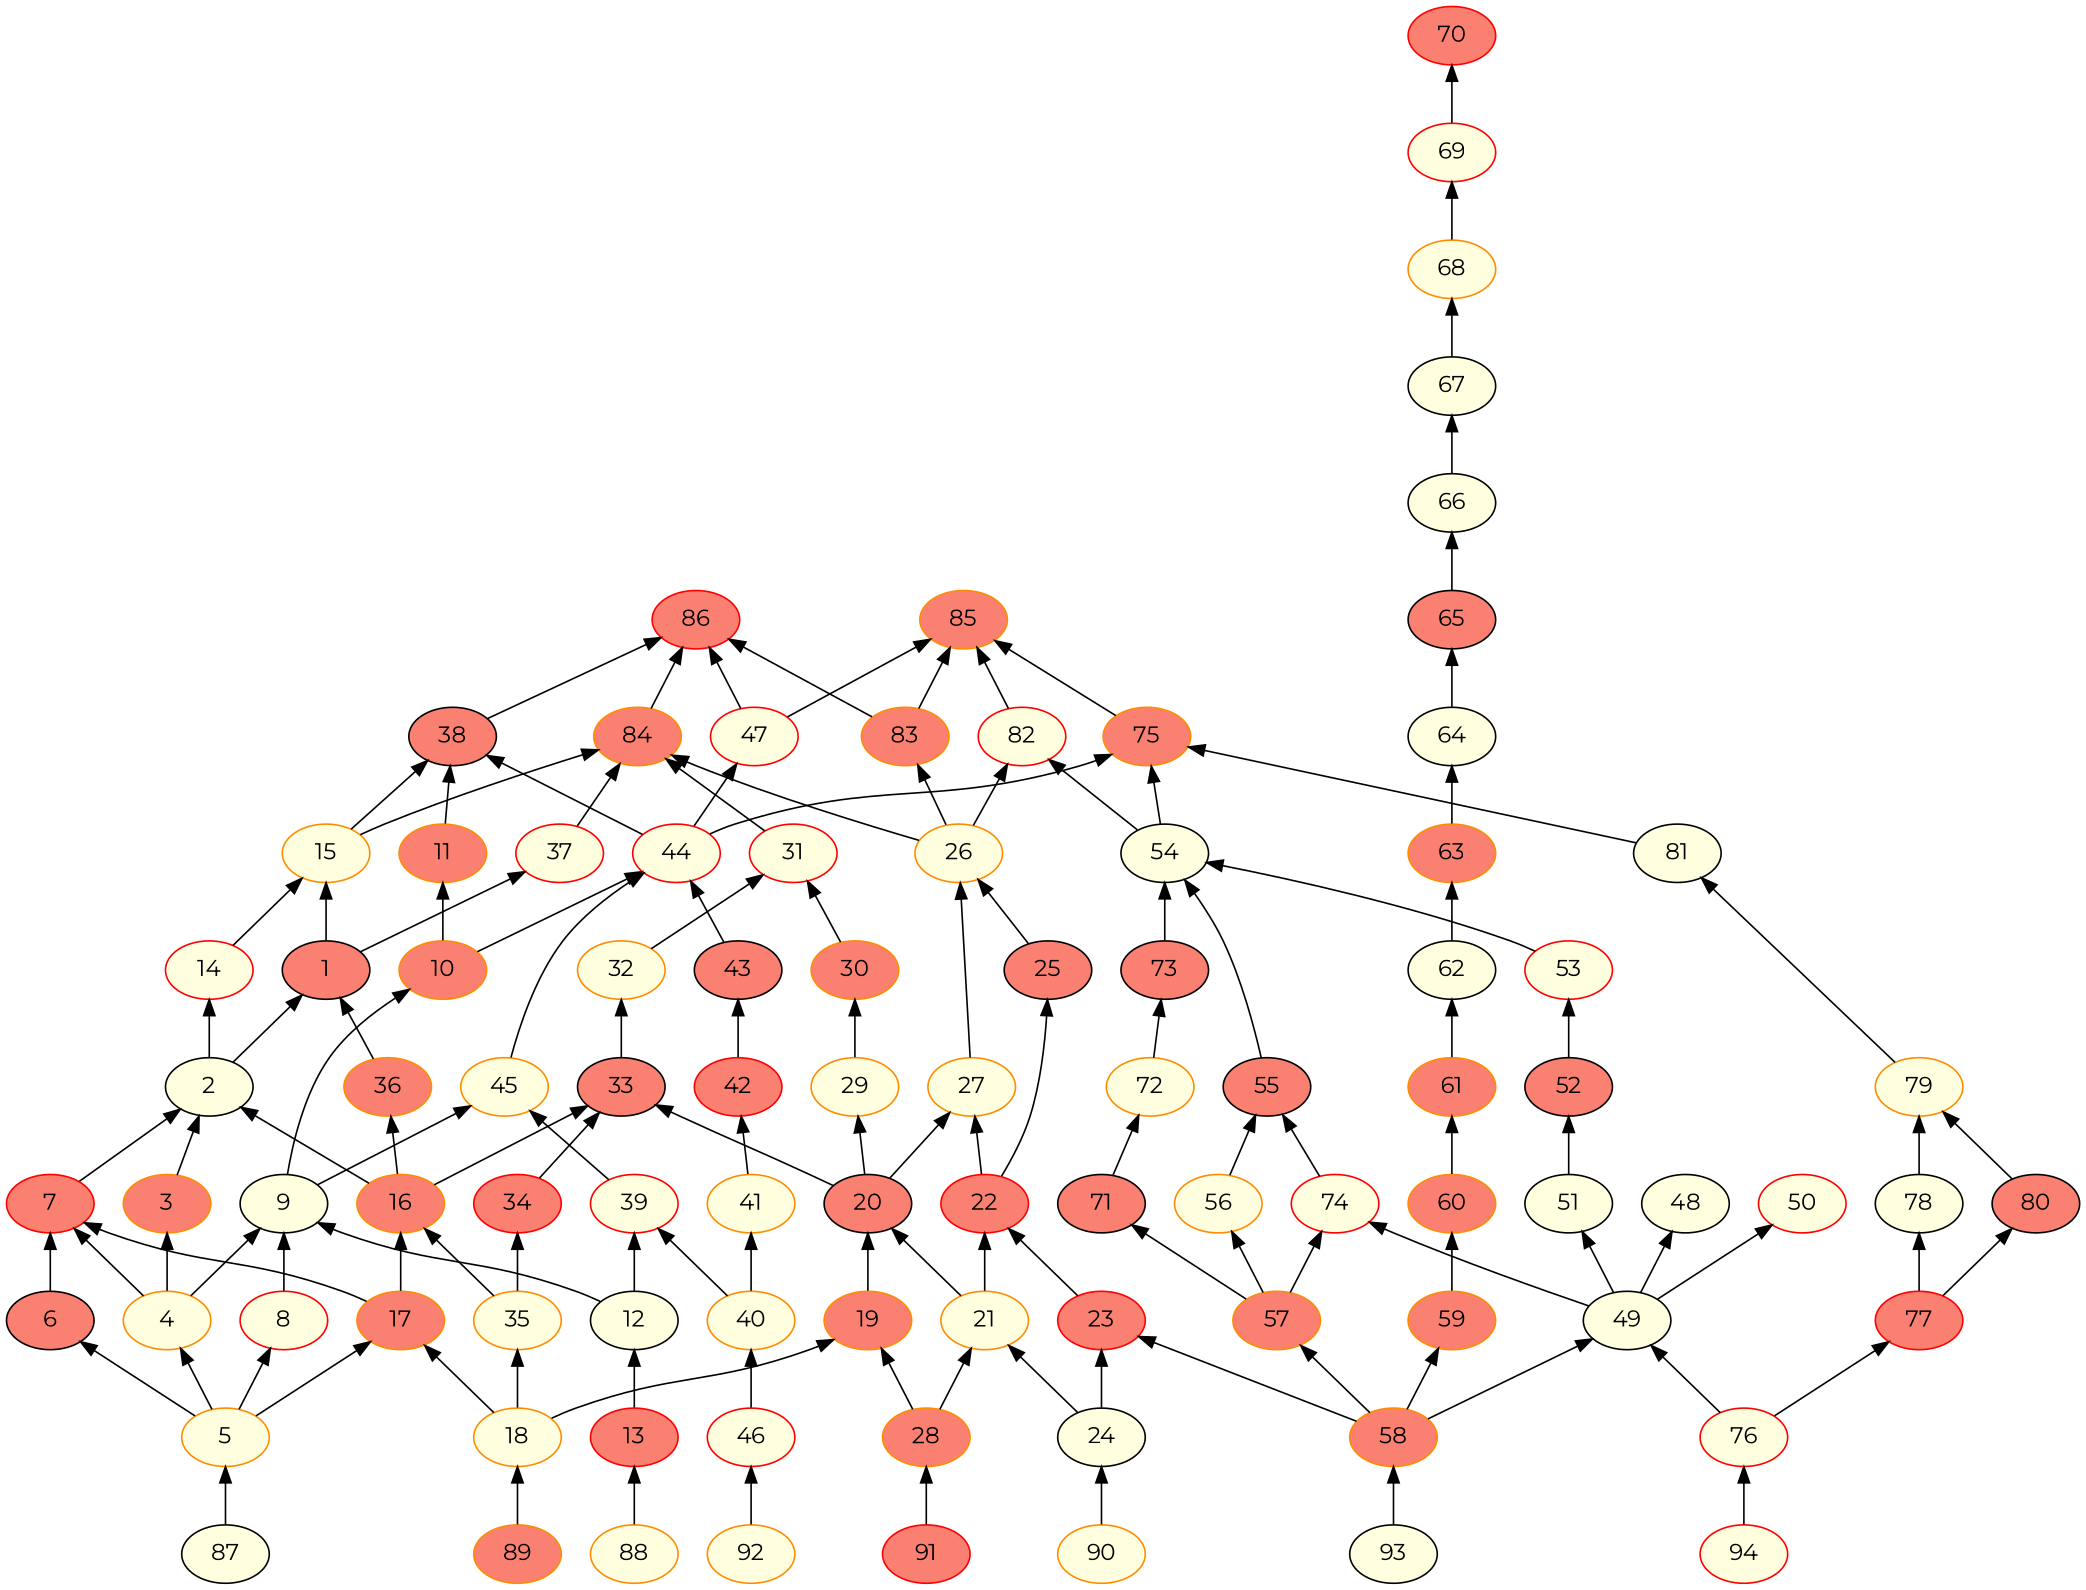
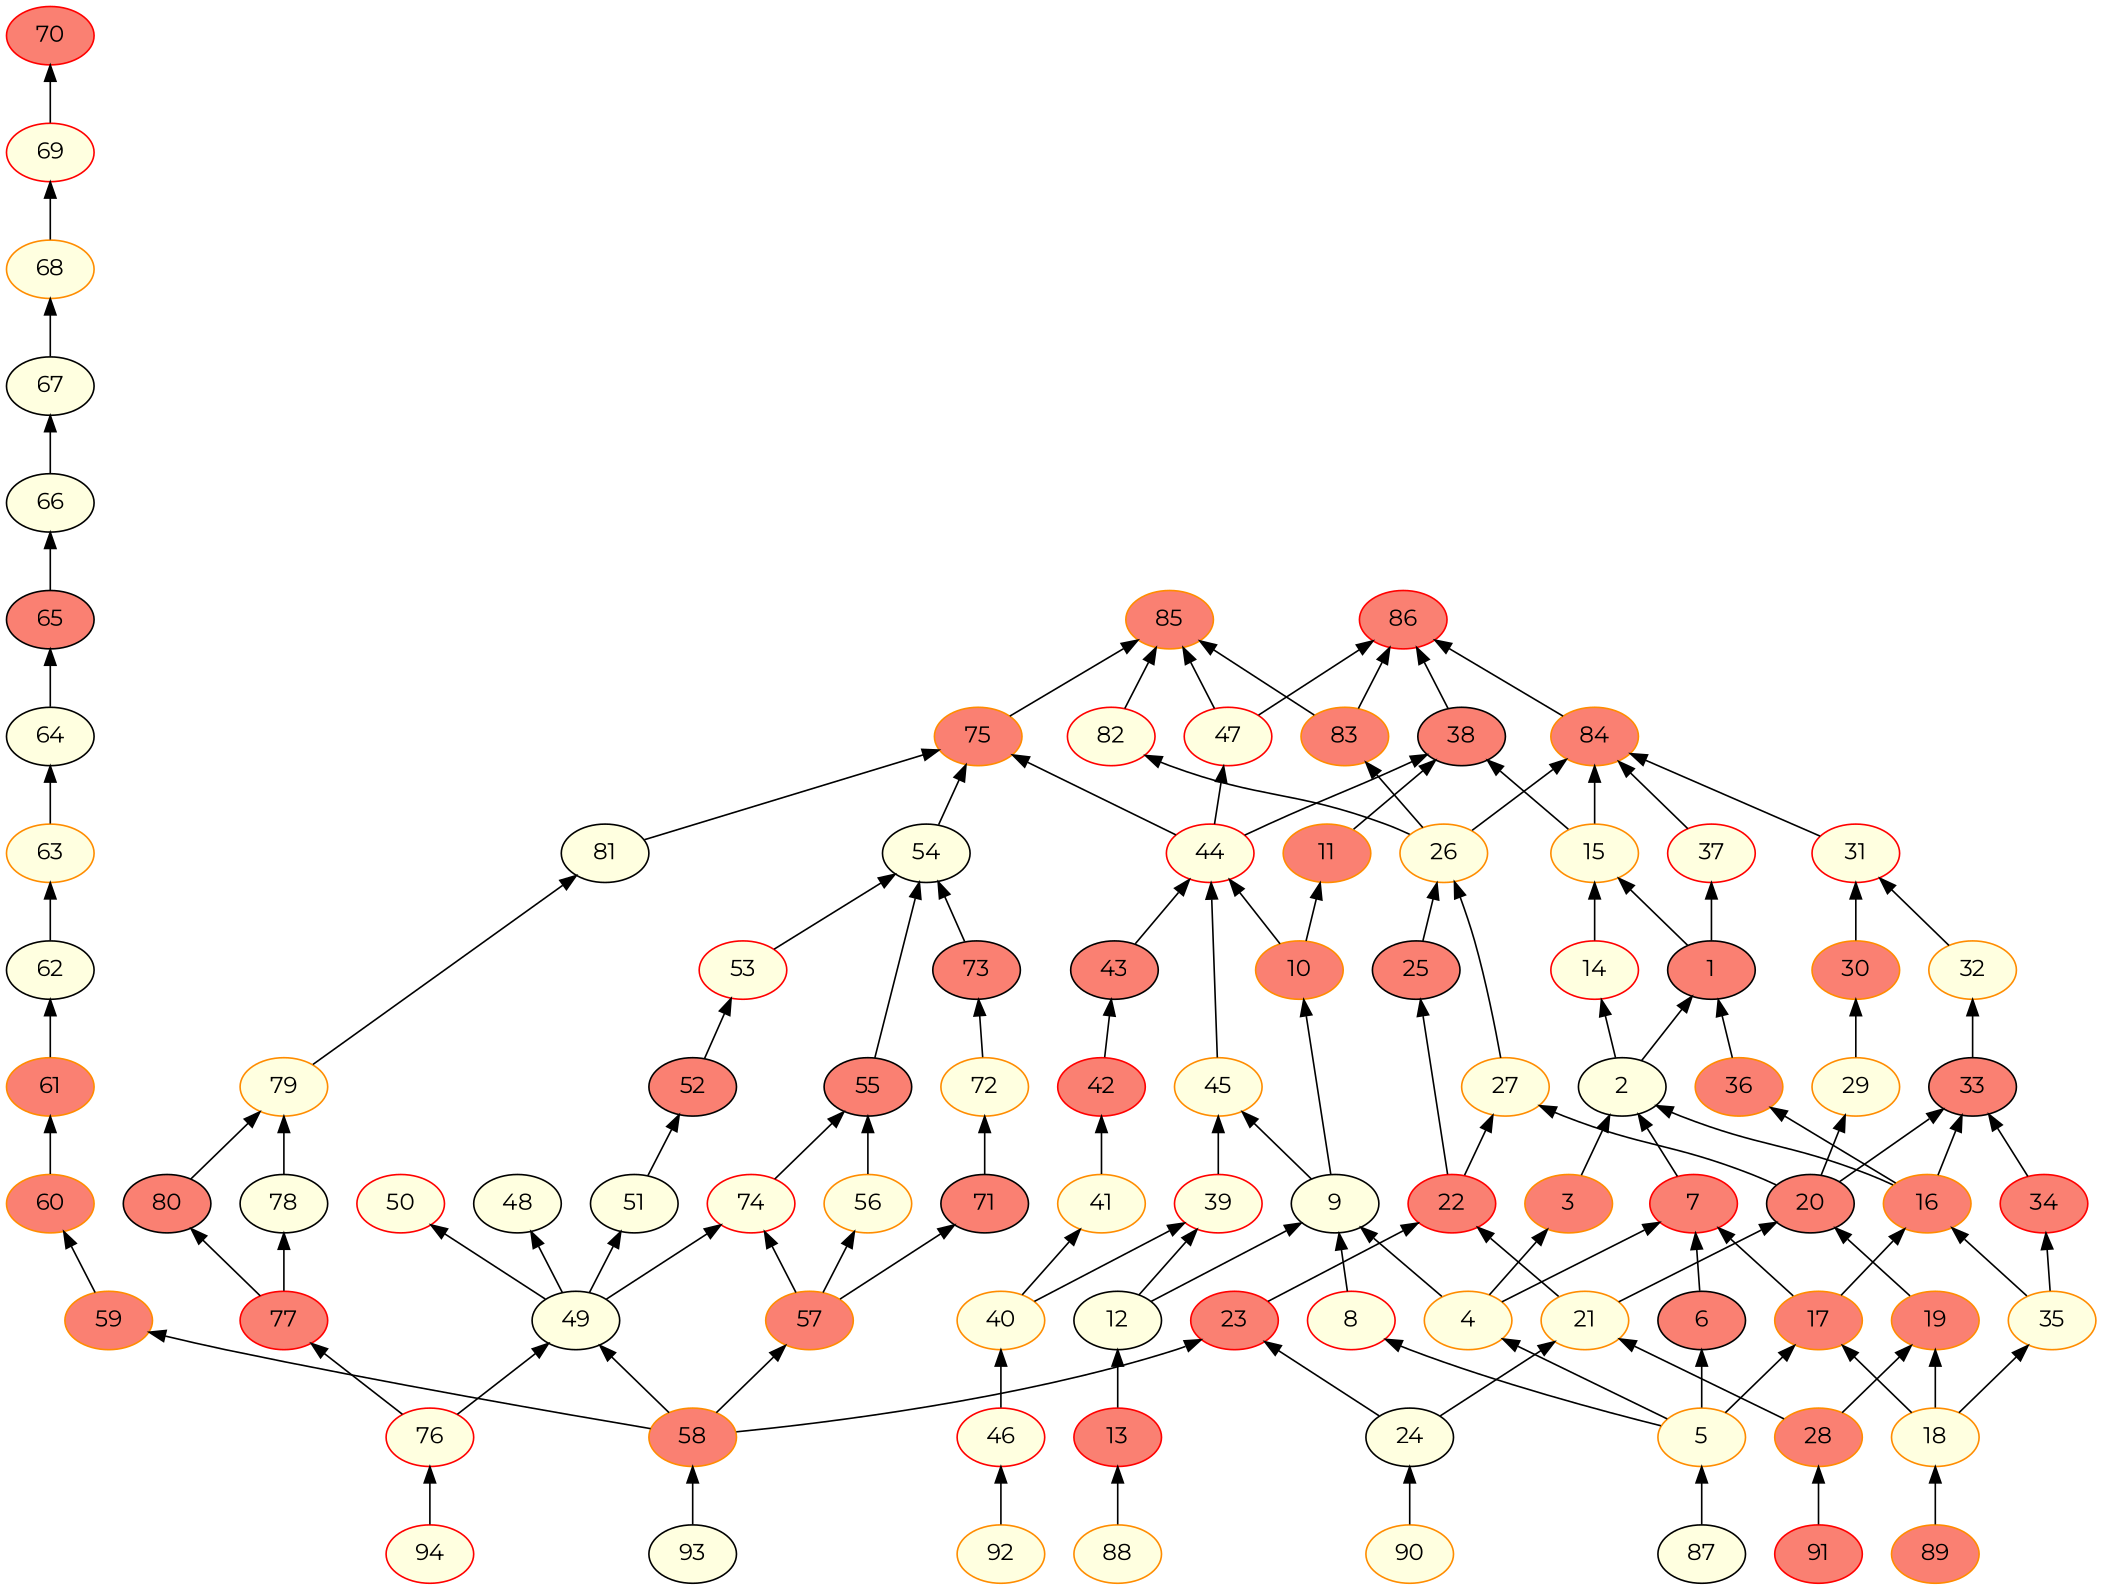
  strict digraph {
    fontname=Montserrat
    rankdir=BT
    node [color=darkorange fillcolor=lightyellow fontname=Montserrat style=filled]
    edge [fontname=Montserrat]
    1 [color=black fillcolor=salmon]
    15
    37 [color=red]
    38 [color=black fillcolor=salmon]
    84 [fillcolor=salmon]
    2 [color=black]
    14 [color=red]
    3 [fillcolor=salmon]
    4
    7 [color=red fillcolor=salmon]
    9 [color=black]
    10 [fillcolor=salmon]
    45
    5
    6 [color=black fillcolor=salmon]
    8 [color=red]
    17 [fillcolor=salmon]
    16 [fillcolor=salmon]
    11 [fillcolor=salmon]
    44 [color=red]
    47 [color=red]
    75 [fillcolor=salmon]
    86 [color=red fillcolor=salmon]
    12 [color=black]
    39 [color=red]
    13 [color=red fillcolor=salmon]
    33 [color=black fillcolor=salmon]
    36 [fillcolor=salmon]
    32
    18
    19 [fillcolor=salmon]
    35
    20 [color=black fillcolor=salmon]
    34 [color=red fillcolor=salmon]
    27
    29
    26
    30 [fillcolor=salmon]
    21
    22 [color=red fillcolor=salmon]
    25 [color=black fillcolor=salmon]
    23 [color=red fillcolor=salmon]
    24 [color=black]
    82 [color=red]
    83 [fillcolor=salmon]
    85 [fillcolor=salmon]
    28 [fillcolor=salmon]
    31 [color=red]
    40
    41
    42 [color=red fillcolor=salmon]
    43 [color=black fillcolor=salmon]
    46 [color=red]
    49 [color=black]
    48 [color=black]
    50 [color=red]
    51 [color=black]
    74 [color=red]
    52 [color=black fillcolor=salmon]
    55 [color=black fillcolor=salmon]
    53 [color=red]
    54 [color=black]
    56
    57 [fillcolor=salmon]
    71 [color=black fillcolor=salmon]
    72
    58 [fillcolor=salmon]
    59 [fillcolor=salmon]
    60 [fillcolor=salmon]
    61 [fillcolor=salmon]
    62 [color=black]
-   63 [fillcolor=salmon]
+   63
    64 [color=black]
    65 [color=black fillcolor=salmon]
    66 [color=black]
    67 [color=black]
    68
    69 [color=red]
    70 [color=red fillcolor=salmon]
    73 [color=black fillcolor=salmon]
    76 [color=red]
    77 [color=red fillcolor=salmon]
    78 [color=black]
    80 [color=black fillcolor=salmon]
    79
    81 [color=black]
    87 [color=black]
    88
    89 [fillcolor=salmon]
    90
    91 [color=red fillcolor=salmon]
    92
    93 [color=black]
    94 [color=red]
    1 -> 15
    1 -> 37
    15 -> 38
    15 -> 84
    37 -> 84
    38 -> 86
    84 -> 86
    2 -> 1
    2 -> 14
    14 -> 15
    3 -> 2
    4 -> 3
    4 -> 7
    4 -> 9
    7 -> 2
    9 -> 10
    9 -> 45
    10 -> 11
    10 -> 44
    45 -> 44
    5 -> 4
    5 -> 6
    5 -> 8
    5 -> 17
    6 -> 7
    8 -> 9
    17 -> 7
    17 -> 16
    16 -> 2
    16 -> 33
    16 -> 36
    11 -> 38
    44 -> 38
    44 -> 47
    44 -> 75
    47 -> 86
    47 -> 85
    75 -> 85
    12 -> 9
    12 -> 39
    39 -> 45
    13 -> 12
    33 -> 32
    36 -> 1
    32 -> 31
    18 -> 17
    18 -> 19
    18 -> 35
    19 -> 20
    35 -> 16
    35 -> 34
    20 -> 33
    20 -> 27
    20 -> 29
    34 -> 33
    27 -> 26
    29 -> 30
    26 -> 84
    26 -> 82
    26 -> 83
    30 -> 31
    21 -> 20
    21 -> 22
    22 -> 27
    22 -> 25
    25 -> 26
    23 -> 22
    24 -> 21
    24 -> 23
    82 -> 85
    83 -> 86
    83 -> 85
    28 -> 19
    28 -> 21
    31 -> 84
    40 -> 39
    40 -> 41
    41 -> 42
    42 -> 43
    43 -> 44
    46 -> 40
    49 -> 48
    49 -> 50
    49 -> 51
    49 -> 74
    51 -> 52
    74 -> 55
    52 -> 53
    55 -> 54
    53 -> 54
    54 -> 75
-   54 -> 82
    56 -> 55
    57 -> 74
    57 -> 56
    57 -> 71
    71 -> 72
    72 -> 73
    58 -> 23
    58 -> 49
    58 -> 57
    58 -> 59
    59 -> 60
    60 -> 61
    61 -> 62
    62 -> 63
    63 -> 64
    64 -> 65
    65 -> 66
    66 -> 67
    67 -> 68
    68 -> 69
    69 -> 70
    73 -> 54
    76 -> 49
    76 -> 77
    77 -> 78
    77 -> 80
    78 -> 79
    80 -> 79
    79 -> 81
    81 -> 75
    87 -> 5
    88 -> 13
    89 -> 18
    90 -> 24
    91 -> 28
    92 -> 46
    93 -> 58
    94 -> 76
  }
